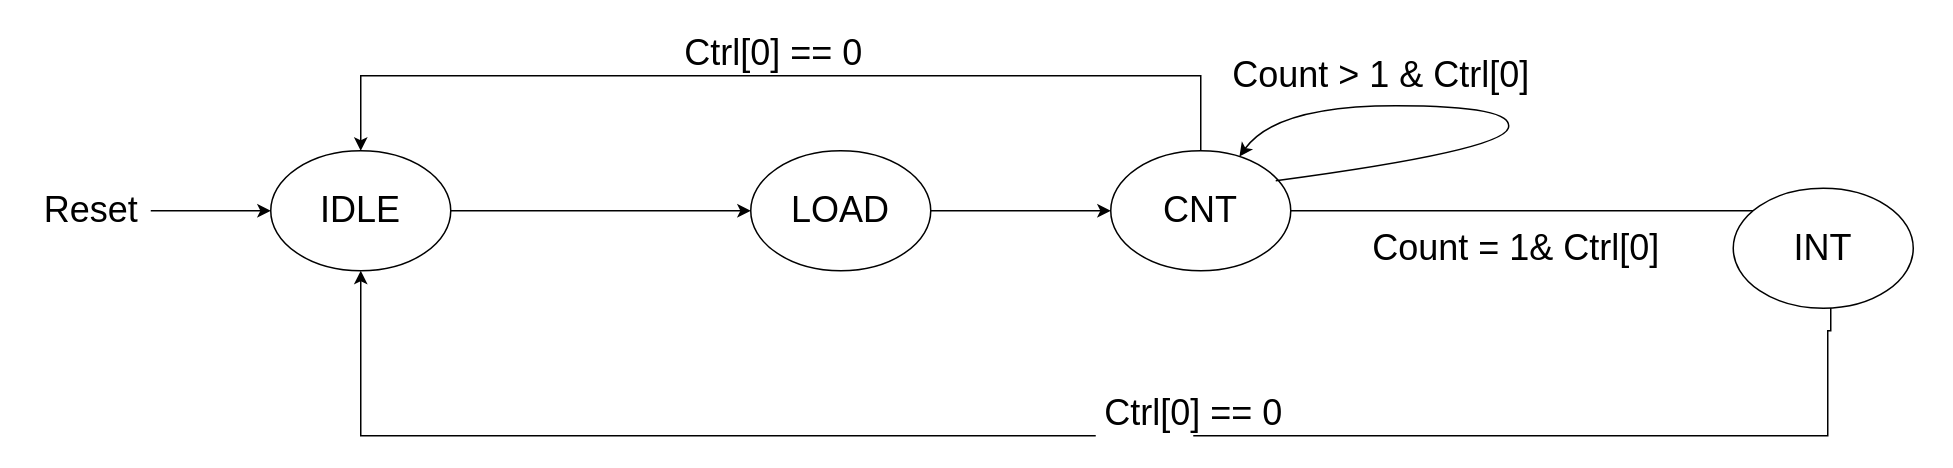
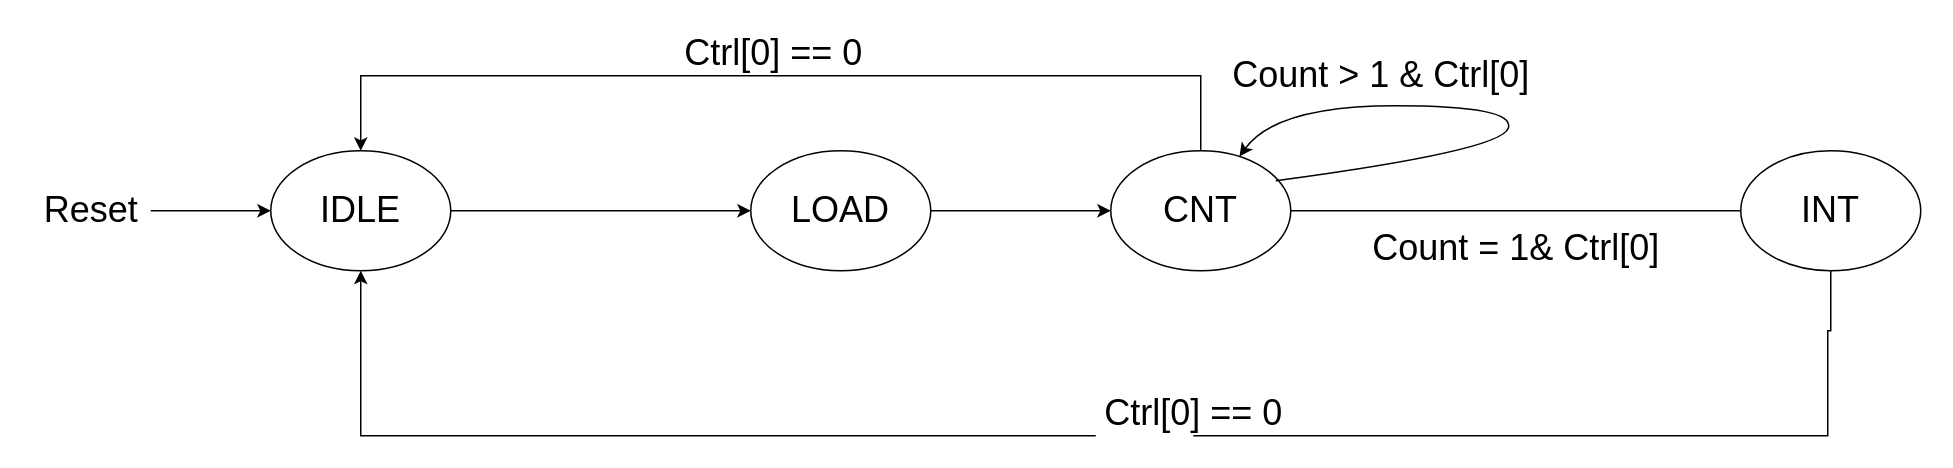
  <mxCell id="0" />
  <mxCell id="1" parent="0" />
  <mxCell id="2" value="" style="edgeStyle=orthogonalEdgeStyle;rounded=0;orthogonalLoop=1;jettySize=auto;html=1;fontSize=24;" edge="1" parent="1" source="3" target="5"><mxGeometry relative="1" as="geometry" /></mxCell>
  <mxCell id="3" value="&lt;font style=&quot;font-size: 24px&quot;&gt;IDLE&lt;/font&gt;" style="ellipse;whiteSpace=wrap;html=1;" vertex="1" parent="1"><mxGeometry x="180" y="100" width="120" height="80" as="geometry" /></mxCell>
  <mxCell id="4" value="" style="edgeStyle=orthogonalEdgeStyle;rounded=0;orthogonalLoop=1;jettySize=auto;html=1;fontSize=24;" edge="1" parent="1" source="5" target="8"><mxGeometry relative="1" as="geometry" /></mxCell>
  <mxCell id="5" value="&lt;span style=&quot;font-size: 24px&quot;&gt;LOAD&lt;/span&gt;" style="ellipse;whiteSpace=wrap;html=1;" vertex="1" parent="1"><mxGeometry x="500" y="100" width="120" height="80" as="geometry" /></mxCell>
  <mxCell id="6" value="" style="edgeStyle=orthogonalEdgeStyle;rounded=0;orthogonalLoop=1;jettySize=auto;html=1;fontSize=24;endArrow=none;" edge="1" parent="1" source="8" target="10"><mxGeometry relative="1" as="geometry"><Array as="points"><mxPoint x="900" y="140" /><mxPoint x="900" y="140" /></Array></mxGeometry></mxCell>
  <mxCell id="7" style="edgeStyle=orthogonalEdgeStyle;rounded=0;orthogonalLoop=1;jettySize=auto;html=1;exitX=0.5;exitY=0;exitDx=0;exitDy=0;entryX=0.5;entryY=0;entryDx=0;entryDy=0;fontSize=24;" edge="1" parent="1" source="8" target="3"><mxGeometry relative="1" as="geometry"><Array as="points"><mxPoint x="800" y="50" /><mxPoint x="240" y="50" /></Array></mxGeometry></mxCell>
  <mxCell id="8" value="&lt;span style=&quot;font-size: 24px&quot;&gt;CNT&lt;/span&gt;" style="ellipse;whiteSpace=wrap;html=1;" vertex="1" parent="1"><mxGeometry x="740" y="100" width="120" height="80" as="geometry" /></mxCell>
  <mxCell id="9" style="edgeStyle=orthogonalEdgeStyle;rounded=0;orthogonalLoop=1;jettySize=auto;html=1;fontSize=24;entryX=0.5;entryY=1;entryDx=0;entryDy=0;startArrow=none;" edge="1" parent="1" source="17" target="3"><mxGeometry relative="1" as="geometry"><mxPoint x="230" y="280" as="targetPoint" /><Array as="points"><mxPoint x="240" y="290" /></Array></mxGeometry></mxCell>
- <mxCell id="10" value="&lt;span style=&quot;font-size: 24px&quot;&gt;INT&lt;/span&gt;" style="ellipse;whiteSpace=wrap;html=1;" vertex="1" parent="1"><mxGeometry x="1155" y="125" width="120" height="80" as="geometry" /></mxCell>
+ <mxCell id="10" value="&lt;span style=&quot;font-size: 24px&quot;&gt;INT&lt;/span&gt;" style="ellipse;whiteSpace=wrap;html=1;" vertex="1" parent="1"><mxGeometry x="1160" y="100" width="120" height="80" as="geometry" /></mxCell>
  <mxCell id="11" value="" style="endArrow=classic;html=1;rounded=0;fontSize=24;entryX=0;entryY=0.5;entryDx=0;entryDy=0;" edge="1" parent="1" target="3"><mxGeometry width="50" height="50" relative="1" as="geometry"><mxPoint x="100" y="140" as="sourcePoint" /><mxPoint x="130" y="110" as="targetPoint" /></mxGeometry></mxCell>
  <mxCell id="12" value="Reset" style="text;html=1;align=center;verticalAlign=middle;resizable=0;points=[];autosize=1;strokeColor=none;fillColor=none;fontSize=24;" vertex="1" parent="1"><mxGeometry x="20" y="125" width="80" height="30" as="geometry" /></mxCell>
  <mxCell id="13" value="" style="curved=1;endArrow=classic;html=1;rounded=0;fontSize=24;" edge="1" parent="1" target="8"><mxGeometry width="50" height="50" relative="1" as="geometry"><mxPoint x="850" y="120" as="sourcePoint" /><mxPoint x="850" y="120" as="targetPoint" /><Array as="points"><mxPoint x="1000" y="100" /><mxPoint x="1010" y="70" /><mxPoint x="850" y="70" /></Array></mxGeometry></mxCell>
  <mxCell id="14" value="Count &amp;gt; 1 &amp;amp; Ctrl[0]" style="text;html=1;align=center;verticalAlign=middle;resizable=0;points=[];autosize=1;strokeColor=none;fillColor=none;fontSize=24;" vertex="1" parent="1"><mxGeometry x="815" y="35" width="210" height="30" as="geometry" /></mxCell>
  <mxCell id="15" value="Count = 1&amp;amp; Ctrl[0]" style="text;html=1;align=center;verticalAlign=middle;resizable=0;points=[];autosize=1;strokeColor=none;fillColor=none;fontSize=24;" vertex="1" parent="1"><mxGeometry x="905" y="150" width="210" height="30" as="geometry" /></mxCell>
  <mxCell id="16" value="Ctrl[0] == 0" style="text;html=1;align=center;verticalAlign=middle;resizable=0;points=[];autosize=1;strokeColor=none;fillColor=none;fontSize=24;" vertex="1" parent="1"><mxGeometry x="450" y="20" width="130" height="30" as="geometry" /></mxCell>
  <mxCell id="17" value="Ctrl[0] == 0" style="text;html=1;align=center;verticalAlign=middle;resizable=0;points=[];autosize=1;strokeColor=none;fillColor=none;fontSize=24;" vertex="1" parent="1"><mxGeometry x="730" y="260" width="130" height="30" as="geometry" /></mxCell>
  <mxCell id="18" value="" style="edgeStyle=orthogonalEdgeStyle;rounded=0;orthogonalLoop=1;jettySize=auto;html=1;fontSize=24;entryX=0.5;entryY=1;entryDx=0;entryDy=0;endArrow=none;" edge="1" parent="1" source="10" target="17"><mxGeometry relative="1" as="geometry"><mxPoint x="240" y="180" as="targetPoint" /><mxPoint x="1220" y="180" as="sourcePoint" /><Array as="points"><mxPoint x="1220" y="220" /><mxPoint x="1218" y="220" /><mxPoint x="1218" y="290" /></Array></mxGeometry></mxCell>
